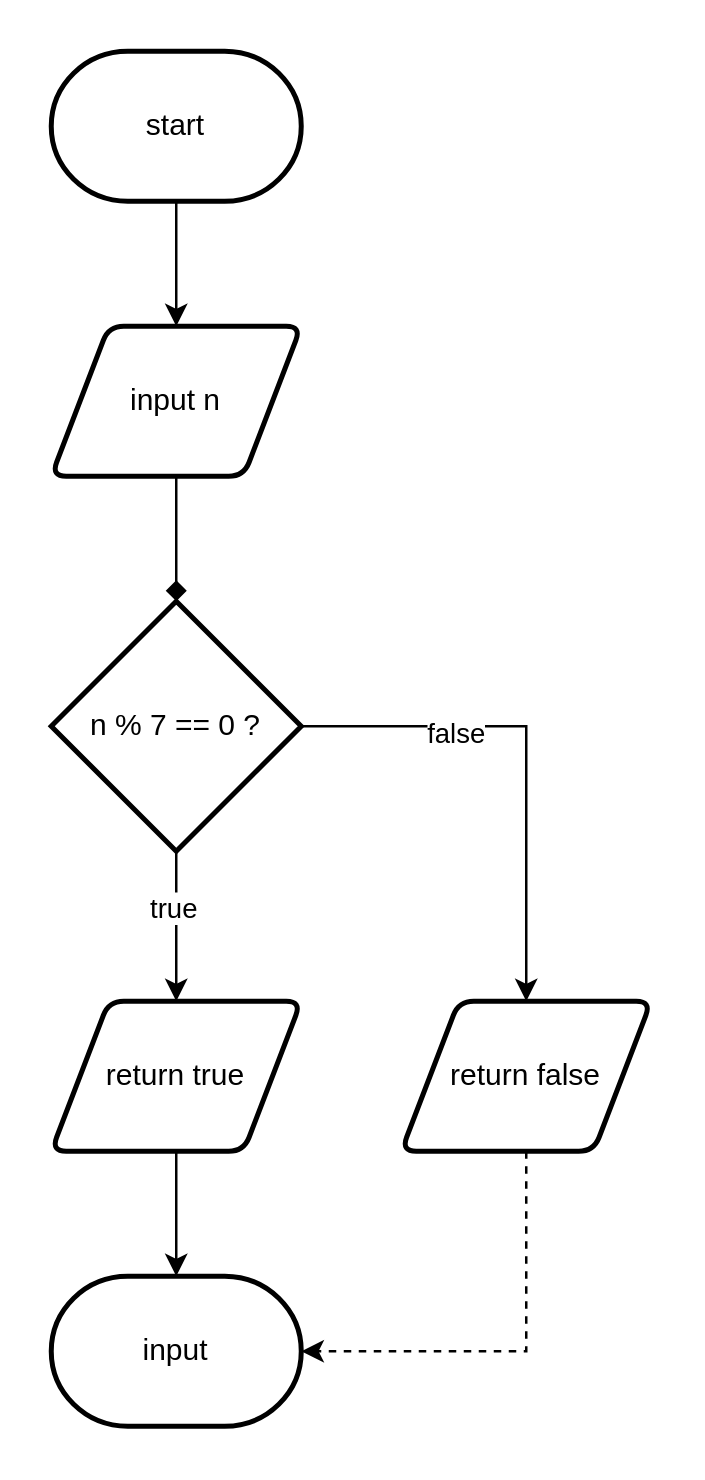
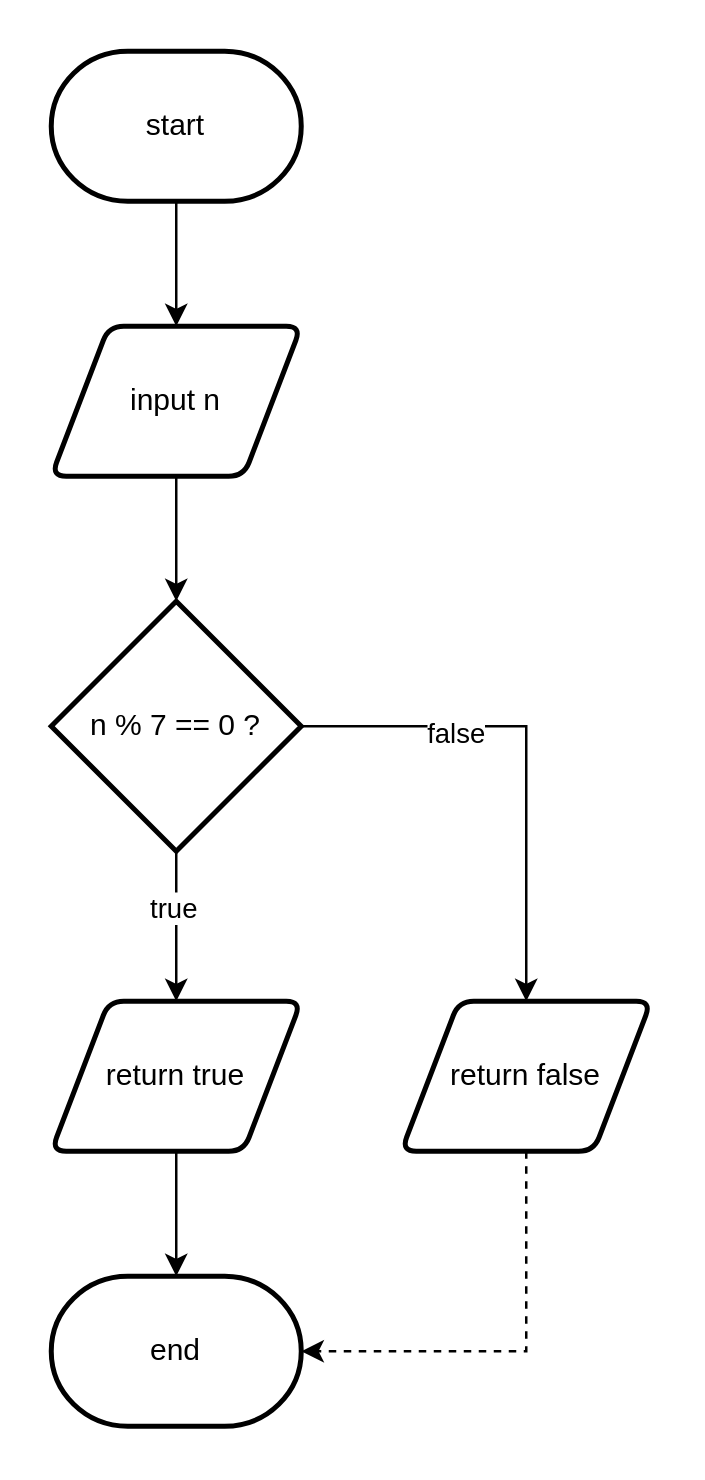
  <mxCell id="0" />
  <mxCell id="1" parent="0" />
  <mxCell id="2" style="edgeStyle=orthogonalEdgeStyle;rounded=0;orthogonalLoop=1;jettySize=auto;html=1;entryX=0.5;entryY=0;entryDx=0;entryDy=0;" edge="1" parent="1" source="3" target="6"><mxGeometry relative="1" as="geometry" /></mxCell>
  <mxCell id="3" value="start" style="strokeWidth=2;html=1;shape=mxgraph.flowchart.terminator;whiteSpace=wrap;" vertex="1" parent="1"><mxGeometry x="20" y="20" width="100" height="60" as="geometry" /></mxCell>
- <mxCell id="4" value="input" style="strokeWidth=2;html=1;shape=mxgraph.flowchart.terminator;whiteSpace=wrap;" vertex="1" parent="1"><mxGeometry x="20" y="510" width="100" height="60" as="geometry" /></mxCell>
- <mxCell id="5" style="edgeStyle=orthogonalEdgeStyle;rounded=0;orthogonalLoop=1;jettySize=auto;html=1;exitX=0.5;exitY=1;exitDx=0;exitDy=0;entryX=0.5;entryY=0;entryDx=0;entryDy=0;entryPerimeter=0;endArrow=diamond;" edge="1" parent="1" source="6" target="11"><mxGeometry relative="1" as="geometry" /></mxCell>
+ <mxCell id="4" value="end" style="strokeWidth=2;html=1;shape=mxgraph.flowchart.terminator;whiteSpace=wrap;" vertex="1" parent="1"><mxGeometry x="20" y="510" width="100" height="60" as="geometry" /></mxCell>
+ <mxCell id="5" style="edgeStyle=orthogonalEdgeStyle;rounded=0;orthogonalLoop=1;jettySize=auto;html=1;exitX=0.5;exitY=1;exitDx=0;exitDy=0;entryX=0.5;entryY=0;entryDx=0;entryDy=0;entryPerimeter=0;" edge="1" parent="1" source="6" target="11"><mxGeometry relative="1" as="geometry" /></mxCell>
  <mxCell id="6" value="input n" style="shape=parallelogram;html=1;strokeWidth=2;perimeter=parallelogramPerimeter;whiteSpace=wrap;rounded=1;arcSize=12;size=0.23;" vertex="1" parent="1"><mxGeometry x="20" y="130" width="100" height="60" as="geometry" /></mxCell>
  <mxCell id="7" style="edgeStyle=orthogonalEdgeStyle;rounded=0;orthogonalLoop=1;jettySize=auto;html=1;entryX=0.5;entryY=0;entryDx=0;entryDy=0;" edge="1" parent="1" source="11" target="13"><mxGeometry relative="1" as="geometry" /></mxCell>
  <mxCell id="8" value="true" style="edgeLabel;html=1;align=center;verticalAlign=middle;resizable=0;points=[];" vertex="1" connectable="0" parent="7"><mxGeometry x="-0.28" y="-2" relative="1" as="geometry"><mxPoint as="offset" /></mxGeometry></mxCell>
  <mxCell id="9" style="edgeStyle=orthogonalEdgeStyle;rounded=0;orthogonalLoop=1;jettySize=auto;html=1;" edge="1" parent="1" source="11" target="15"><mxGeometry relative="1" as="geometry" /></mxCell>
  <mxCell id="10" value="false" style="edgeLabel;html=1;align=center;verticalAlign=middle;resizable=0;points=[];" vertex="1" connectable="0" parent="9"><mxGeometry x="-0.391" y="-2" relative="1" as="geometry"><mxPoint as="offset" /></mxGeometry></mxCell>
  <mxCell id="11" value="n % 7 == 0 ?" style="strokeWidth=2;html=1;shape=mxgraph.flowchart.decision;whiteSpace=wrap;" vertex="1" parent="1"><mxGeometry x="20" y="240" width="100" height="100" as="geometry" /></mxCell>
  <mxCell id="12" style="edgeStyle=orthogonalEdgeStyle;rounded=0;orthogonalLoop=1;jettySize=auto;html=1;entryX=0.5;entryY=0;entryDx=0;entryDy=0;entryPerimeter=0;" edge="1" parent="1" source="13" target="4"><mxGeometry relative="1" as="geometry" /></mxCell>
  <mxCell id="13" value="return true" style="shape=parallelogram;html=1;strokeWidth=2;perimeter=parallelogramPerimeter;whiteSpace=wrap;rounded=1;arcSize=12;size=0.23;" vertex="1" parent="1"><mxGeometry x="20" y="400" width="100" height="60" as="geometry" /></mxCell>
  <mxCell id="14" style="edgeStyle=orthogonalEdgeStyle;rounded=0;orthogonalLoop=1;jettySize=auto;html=1;entryX=1;entryY=0.5;entryDx=0;entryDy=0;entryPerimeter=0;dashed=1;" edge="1" parent="1" source="15" target="4"><mxGeometry relative="1" as="geometry"><Array as="points"><mxPoint x="210" y="540" /></Array></mxGeometry></mxCell>
  <mxCell id="15" value="return false" style="shape=parallelogram;html=1;strokeWidth=2;perimeter=parallelogramPerimeter;whiteSpace=wrap;rounded=1;arcSize=12;size=0.23;" vertex="1" parent="1"><mxGeometry x="160" y="400" width="100" height="60" as="geometry" /></mxCell>
